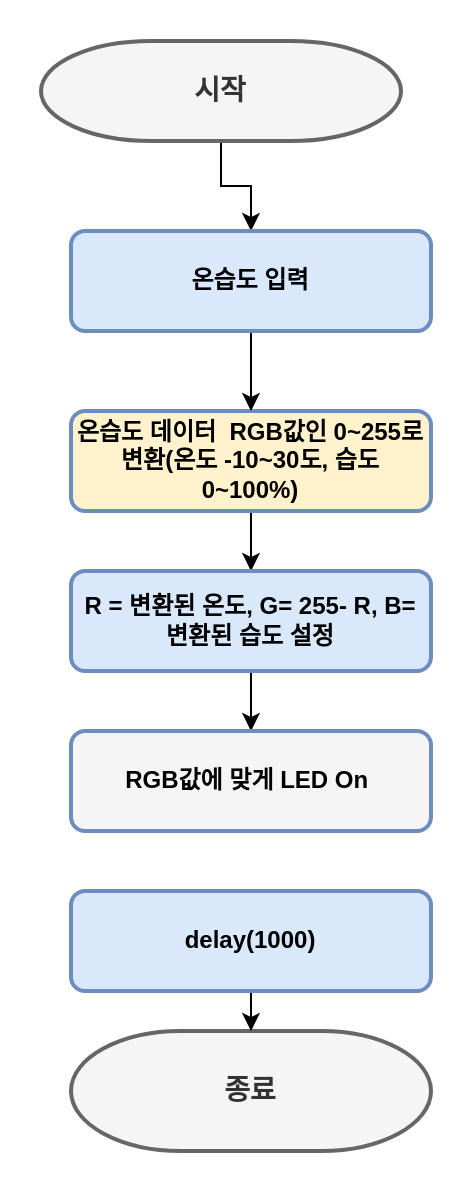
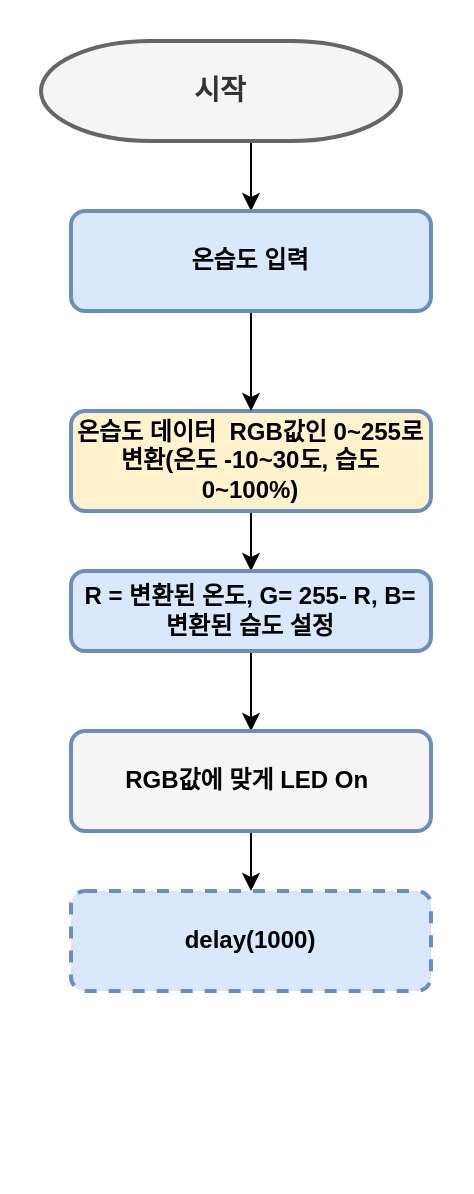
  <mxCell id="0" />
  <mxCell id="1" parent="0" />
  <mxCell id="2" style="edgeStyle=orthogonalEdgeStyle;rounded=0;orthogonalLoop=1;jettySize=auto;html=1;exitX=0.5;exitY=1;exitDx=0;exitDy=0;exitPerimeter=0;entryX=0.5;entryY=0;entryDx=0;entryDy=0;" edge="1" parent="1" source="3" target="14"><mxGeometry relative="1" as="geometry" /></mxCell>
  <mxCell id="3" value="&lt;font style=&quot;font-size: 14px;&quot;&gt;&lt;b&gt;시작&lt;/b&gt;&lt;/font&gt;" style="strokeWidth=2;html=1;shape=mxgraph.flowchart.terminator;whiteSpace=wrap;fillColor=#f5f5f5;fontColor=#333333;strokeColor=#666666;" vertex="1" parent="1"><mxGeometry x="20" y="20" width="180" height="50" as="geometry" /></mxCell>
- <mxCell id="4" value="&lt;font style=&quot;font-size: 14px;&quot;&gt;&lt;b&gt;종료&lt;/b&gt;&lt;/font&gt;" style="strokeWidth=2;html=1;shape=mxgraph.flowchart.terminator;whiteSpace=wrap;fillColor=#f5f5f5;fontColor=#333333;strokeColor=#666666;" vertex="1" parent="1"><mxGeometry x="35" y="515" width="180" height="60" as="geometry" /></mxCell>
  <mxCell id="5" style="edgeStyle=orthogonalEdgeStyle;rounded=0;orthogonalLoop=1;jettySize=auto;html=1;entryX=0.5;entryY=0;entryDx=0;entryDy=0;" edge="1" parent="1" source="6" target="8"><mxGeometry relative="1" as="geometry" /></mxCell>
  <mxCell id="6" value="&lt;b&gt;온습도 데이터&amp;nbsp; RGB값인 0~255로 변환(온도 -10~30도, 습도 0~100%)&lt;/b&gt;" style="rounded=1;whiteSpace=wrap;html=1;absoluteArcSize=1;arcSize=14;strokeWidth=2;fillColor=#fff2cc;strokeColor=#6c8ebf;" vertex="1" parent="1"><mxGeometry x="35" y="205" width="180" height="50" as="geometry" /></mxCell>
  <mxCell id="7" style="edgeStyle=orthogonalEdgeStyle;rounded=0;orthogonalLoop=1;jettySize=auto;html=1;exitX=0.5;exitY=1;exitDx=0;exitDy=0;" edge="1" parent="1" source="8" target="10"><mxGeometry relative="1" as="geometry" /></mxCell>
- <mxCell id="8" value="&lt;b&gt;R = 변환된 온도, G= 255- R, B= 변환된 습도 설정&lt;/b&gt;" style="rounded=1;whiteSpace=wrap;html=1;absoluteArcSize=1;arcSize=14;strokeWidth=2;fillColor=#dae8fc;strokeColor=#6c8ebf;" vertex="1" parent="1"><mxGeometry x="35" y="285" width="180" height="50" as="geometry" /></mxCell>
+ <mxCell id="8" value="&lt;b&gt;R = 변환된 온도, G= 255- R, B= 변환된 습도 설정&lt;/b&gt;" style="rounded=1;whiteSpace=wrap;html=1;absoluteArcSize=1;arcSize=14;strokeWidth=2;fillColor=#dae8fc;strokeColor=#6c8ebf;" vertex="1" parent="1"><mxGeometry x="35" y="285" width="180" height="40" as="geometry" /></mxCell>
+ <mxCell id="9" style="edgeStyle=orthogonalEdgeStyle;rounded=0;orthogonalLoop=1;jettySize=auto;html=1;exitX=0.5;exitY=1;exitDx=0;exitDy=0;entryX=0.5;entryY=0;entryDx=0;entryDy=0;" edge="1" parent="1" source="10" target="12"><mxGeometry relative="1" as="geometry" /></mxCell>
  <mxCell id="10" value="&lt;b&gt;RGB값에 맞게 LED On&amp;nbsp;&lt;/b&gt;" style="rounded=1;whiteSpace=wrap;html=1;absoluteArcSize=1;arcSize=14;strokeWidth=2;fillColor=#f5f5f5;strokeColor=#6c8ebf;" vertex="1" parent="1"><mxGeometry x="35" y="365" width="180" height="50" as="geometry" /></mxCell>
- <mxCell id="11" style="edgeStyle=orthogonalEdgeStyle;rounded=0;orthogonalLoop=1;jettySize=auto;html=1;exitX=0.5;exitY=1;exitDx=0;exitDy=0;entryX=0.5;entryY=0;entryDx=0;entryDy=0;entryPerimeter=0;" edge="1" parent="1" source="12" target="4"><mxGeometry relative="1" as="geometry" /></mxCell>
- <mxCell id="12" value="&lt;b&gt;delay(1000)&lt;/b&gt;" style="rounded=1;whiteSpace=wrap;html=1;absoluteArcSize=1;arcSize=14;strokeWidth=2;fillColor=#dae8fc;strokeColor=#6c8ebf;" vertex="1" parent="1"><mxGeometry x="35" y="445" width="180" height="50" as="geometry" /></mxCell>
+ <mxCell id="12" value="&lt;b&gt;delay(1000)&lt;/b&gt;" style="rounded=1;whiteSpace=wrap;html=1;absoluteArcSize=1;arcSize=14;strokeWidth=2;fillColor=#dae8fc;strokeColor=#6c8ebf;dashed=1;" vertex="1" parent="1"><mxGeometry x="35" y="445" width="180" height="50" as="geometry" /></mxCell>
  <mxCell id="13" style="edgeStyle=orthogonalEdgeStyle;rounded=0;orthogonalLoop=1;jettySize=auto;html=1;exitX=0.5;exitY=1;exitDx=0;exitDy=0;entryX=0.5;entryY=0;entryDx=0;entryDy=0;" edge="1" parent="1" source="14" target="6"><mxGeometry relative="1" as="geometry" /></mxCell>
- <mxCell id="14" value="&lt;b&gt;온습도 입력&lt;/b&gt;" style="rounded=1;whiteSpace=wrap;html=1;absoluteArcSize=1;arcSize=14;strokeWidth=2;fillColor=#dae8fc;strokeColor=#6c8ebf;" vertex="1" parent="1"><mxGeometry x="35" y="115" width="180" height="50" as="geometry" /></mxCell>
+ <mxCell id="14" value="&lt;b&gt;온습도 입력&lt;/b&gt;" style="rounded=1;whiteSpace=wrap;html=1;absoluteArcSize=1;arcSize=14;strokeWidth=2;fillColor=#dae8fc;strokeColor=#6c8ebf;" vertex="1" parent="1"><mxGeometry x="35" y="105" width="180" height="50" as="geometry" /></mxCell>
